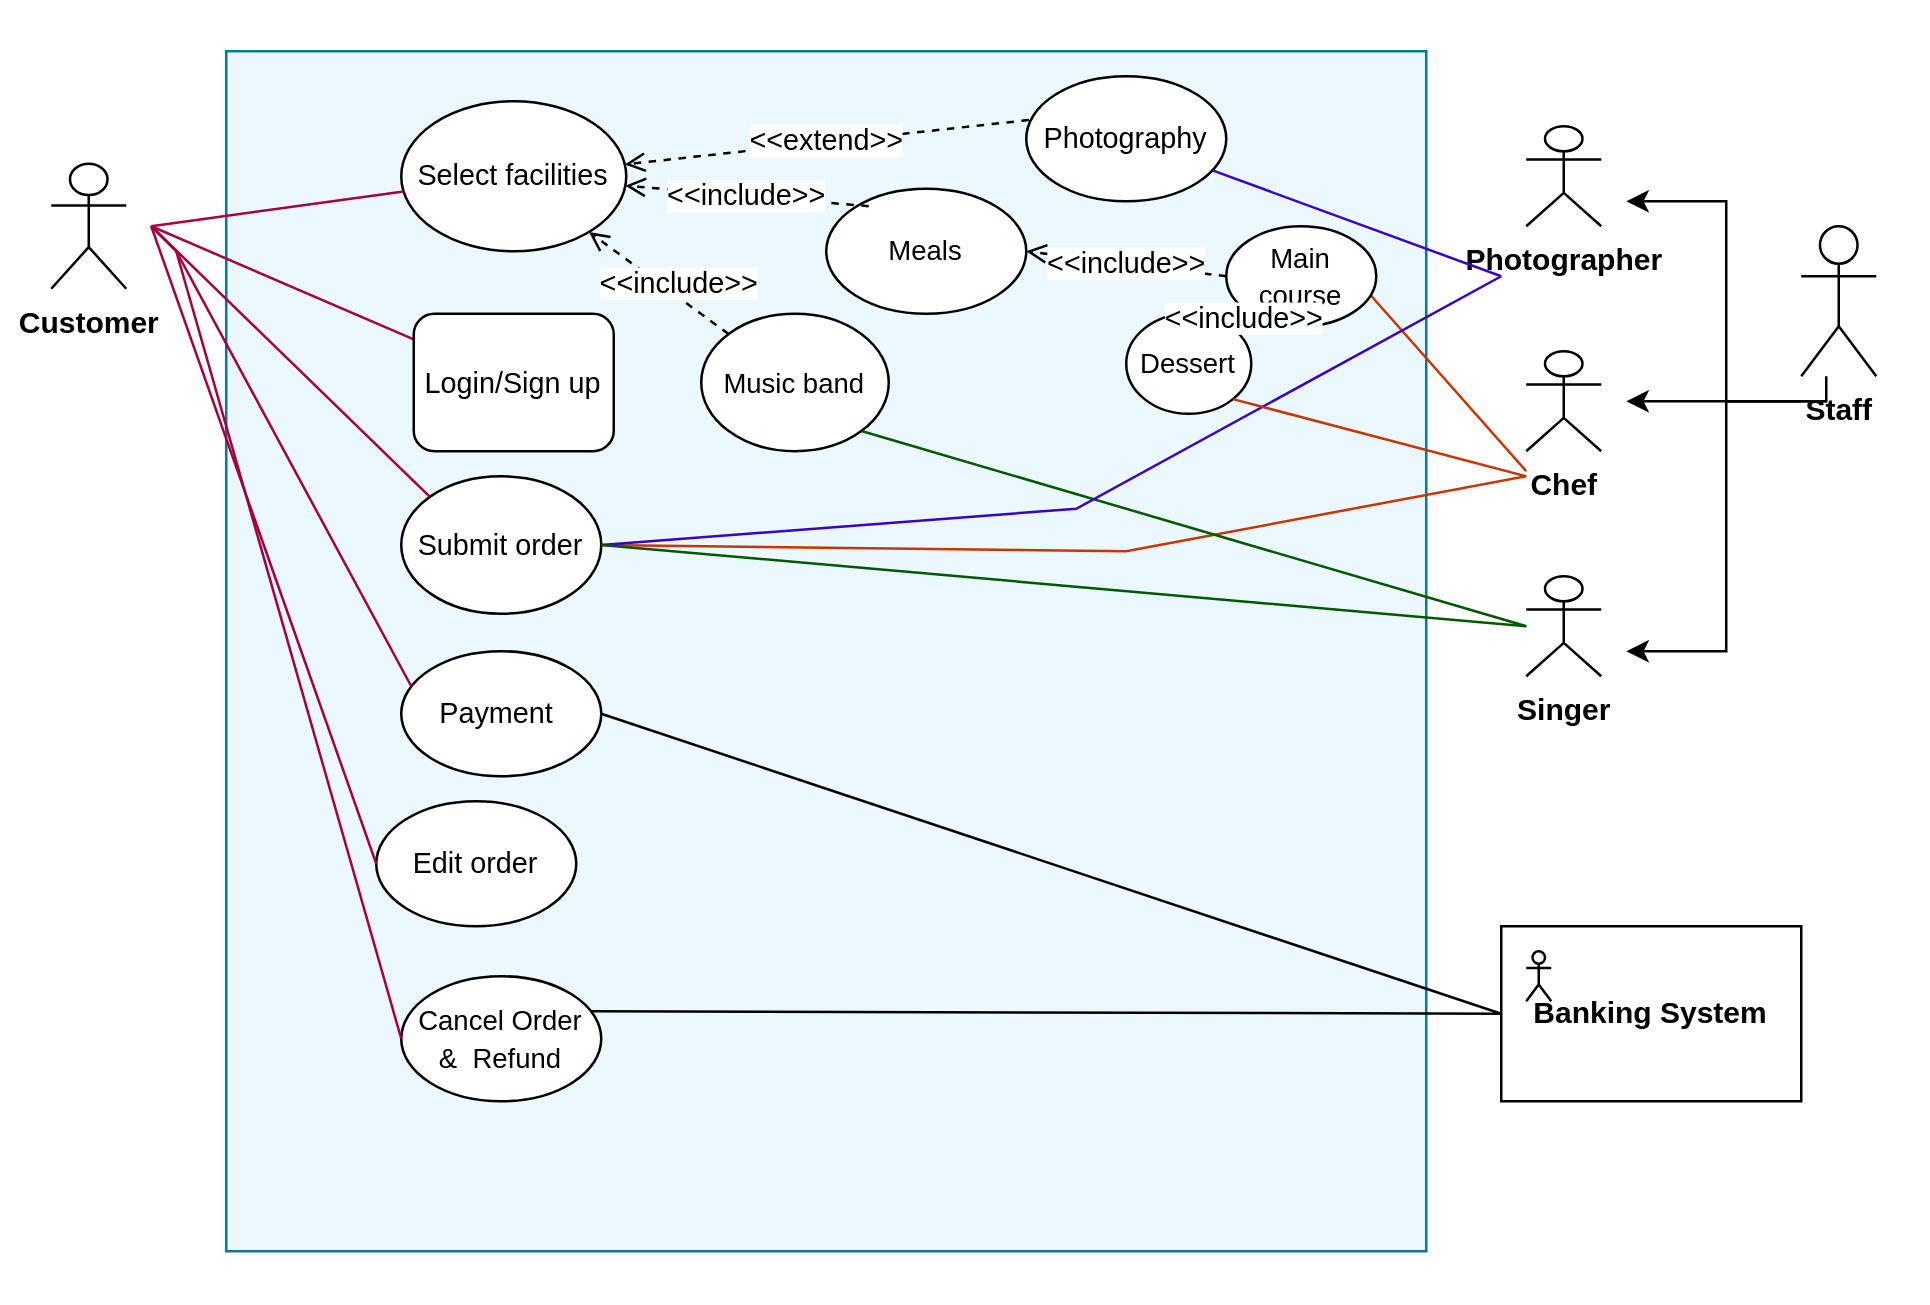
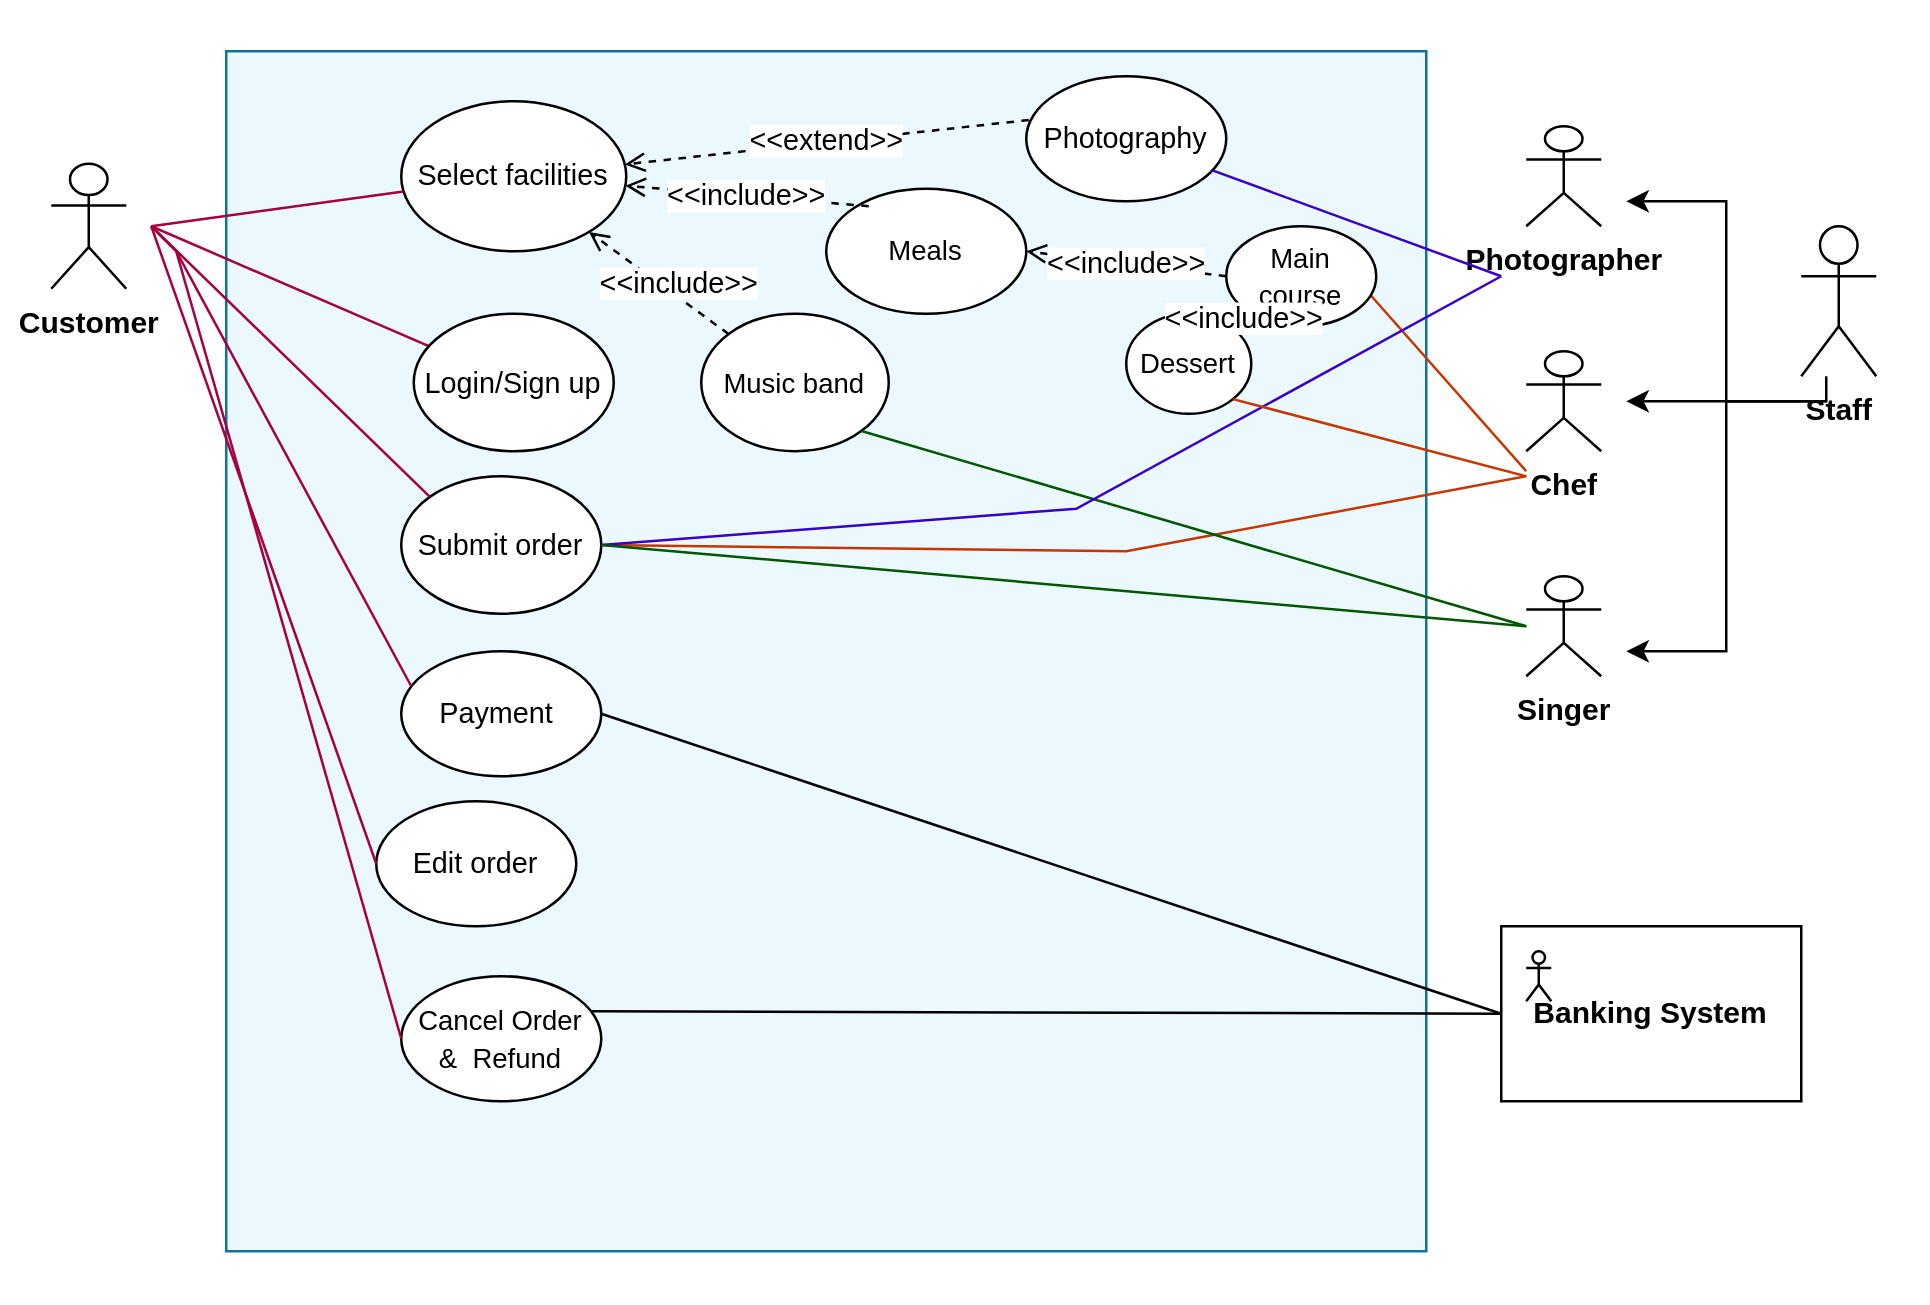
  <mxCell id="0" />
  <mxCell id="1" parent="0" />
  <mxCell id="2" value="&lt;b&gt;Customer&lt;/b&gt;" style="shape=umlActor;verticalLabelPosition=bottom;verticalAlign=top;html=1;outlineConnect=0;" parent="1" vertex="1"><mxGeometry x="20" y="65" width="30" height="50" as="geometry" /></mxCell>
  <mxCell id="3" value="&lt;b&gt;Photographer&lt;/b&gt;" style="shape=umlActor;verticalLabelPosition=bottom;verticalAlign=top;html=1;outlineConnect=0;" parent="1" vertex="1"><mxGeometry x="610" y="50" width="30" height="40" as="geometry" /></mxCell>
  <mxCell id="4" value="" style="whiteSpace=wrap;html=1;aspect=fixed;fillColor=#ebf9ff;strokeColor=#10739e;" parent="1" vertex="1"><mxGeometry x="90" y="20" width="480" height="480" as="geometry" /></mxCell>
  <mxCell id="5" value="&lt;b&gt;Chef&lt;/b&gt;" style="shape=umlActor;verticalLabelPosition=bottom;verticalAlign=top;html=1;outlineConnect=0;" parent="1" vertex="1"><mxGeometry x="610" y="140" width="30" height="40" as="geometry" /></mxCell>
  <mxCell id="6" style="edgeStyle=orthogonalEdgeStyle;rounded=0;orthogonalLoop=1;jettySize=auto;html=1;" parent="1" source="8" edge="1"><mxGeometry relative="1" as="geometry"><mxPoint x="650" y="80" as="targetPoint" /><Array as="points"><mxPoint x="730" y="160" /><mxPoint x="690" y="160" /><mxPoint x="690" y="80" /></Array></mxGeometry></mxCell>
  <mxCell id="7" style="edgeStyle=orthogonalEdgeStyle;rounded=0;orthogonalLoop=1;jettySize=auto;html=1;" parent="1" edge="1"><mxGeometry relative="1" as="geometry"><mxPoint x="650" y="160" as="targetPoint" /><Array as="points"><mxPoint x="730" y="160" /></Array><mxPoint x="730" y="160" as="sourcePoint" /></mxGeometry></mxCell>
  <mxCell id="8" value="&lt;b&gt;Staff&lt;/b&gt;" style="shape=umlActor;verticalLabelPosition=bottom;verticalAlign=top;html=1;outlineConnect=0;" parent="1" vertex="1"><mxGeometry x="720" y="90" width="30" height="60" as="geometry" /></mxCell>
  <mxCell id="9" value="&lt;b&gt;Banking System&lt;/b&gt;" style="rounded=0;whiteSpace=wrap;html=1;" parent="1" vertex="1"><mxGeometry x="600" y="370" width="120" height="70" as="geometry" /></mxCell>
  <mxCell id="10" value="&lt;font style=&quot;font-size: 11.5px;&quot;&gt;Select facilities&lt;br&gt;&lt;/font&gt;" style="ellipse;whiteSpace=wrap;html=1;strokeWidth=1;" parent="1" vertex="1"><mxGeometry x="160" y="40" width="90" height="60" as="geometry" /></mxCell>
  <mxCell id="11" value="&lt;font style=&quot;font-size: 11.5px;&quot;&gt;Photography&lt;/font&gt;" style="ellipse;whiteSpace=wrap;html=1;strokeWidth=1;" parent="1" vertex="1"><mxGeometry x="410" y="30" width="80" height="50" as="geometry" /></mxCell>
  <mxCell id="12" value="&lt;div&gt;&amp;lt;&amp;lt;extend&amp;gt;&amp;gt;&lt;/div&gt;" style="endArrow=open;dashed=1;html=1;endFill=0;rounded=0;fontSize=11.5;exitX=0.013;exitY=0.35;exitDx=0;exitDy=0;exitPerimeter=0;" parent="1" source="11" target="10" edge="1"><mxGeometry x="0.005" width="50" height="50" relative="1" as="geometry"><mxPoint x="360" y="140" as="sourcePoint" /><mxPoint x="248.696" y="132.831" as="targetPoint" /><mxPoint as="offset" /></mxGeometry></mxCell>
  <mxCell id="13" value="&lt;font style=&quot;font-size: 11px;&quot;&gt;Meals&lt;/font&gt;" style="ellipse;whiteSpace=wrap;html=1;strokeWidth=1;" parent="1" vertex="1"><mxGeometry x="330" y="75" width="80" height="50" as="geometry" /></mxCell>
  <mxCell id="14" value="&lt;div&gt;&amp;lt;&amp;lt;include&amp;gt;&amp;gt;&lt;/div&gt;" style="endArrow=open;dashed=1;html=1;endFill=0;rounded=0;fontSize=11.5;" parent="1" target="10" edge="1"><mxGeometry width="50" height="50" relative="1" as="geometry"><mxPoint x="347" y="82" as="sourcePoint" /><mxPoint x="246.085" y="152.238" as="targetPoint" /></mxGeometry></mxCell>
  <mxCell id="15" value="&lt;span style=&quot;font-size: 11px;&quot;&gt;Music band&lt;/span&gt;" style="ellipse;whiteSpace=wrap;html=1;strokeWidth=1;" parent="1" vertex="1"><mxGeometry x="280" y="125" width="75" height="55" as="geometry" /></mxCell>
  <mxCell id="16" value="&lt;div&gt;&amp;lt;&amp;lt;include&amp;gt;&amp;gt;&lt;/div&gt;" style="endArrow=open;dashed=1;html=1;endFill=0;rounded=0;fontSize=11.5;exitX=0;exitY=0;exitDx=0;exitDy=0;" parent="1" source="15" target="10" edge="1"><mxGeometry x="-0.182" y="-4" width="50" height="50" relative="1" as="geometry"><mxPoint x="271" y="215" as="sourcePoint" /><mxPoint x="186.01" y="166.52" as="targetPoint" /><mxPoint as="offset" /></mxGeometry></mxCell>
  <mxCell id="17" value="&lt;font style=&quot;font-size: 11.5px;&quot;&gt;Submit order&lt;/font&gt;" style="ellipse;whiteSpace=wrap;html=1;strokeWidth=1;" parent="1" vertex="1"><mxGeometry x="160" y="190" width="80" height="55" as="geometry" /></mxCell>
  <mxCell id="18" value="" style="endArrow=none;html=1;rounded=0;fontSize=11;fillColor=#d80073;strokeColor=#A50040;" parent="1" target="10" edge="1"><mxGeometry width="50" height="50" relative="1" as="geometry"><mxPoint x="60" y="90" as="sourcePoint" /><mxPoint x="140" y="160" as="targetPoint" /></mxGeometry></mxCell>
  <mxCell id="19" value="" style="endArrow=none;html=1;rounded=0;fontSize=11;fillColor=#d80073;strokeColor=#A50040;" parent="1" target="33" edge="1"><mxGeometry width="50" height="50" relative="1" as="geometry"><mxPoint x="60" y="90" as="sourcePoint" /><mxPoint x="163.96" y="128.48" as="targetPoint" /></mxGeometry></mxCell>
  <mxCell id="20" value="" style="endArrow=none;html=1;rounded=0;fontSize=11;entryX=0;entryY=0;entryDx=0;entryDy=0;fillColor=#d80073;strokeColor=#A50040;" parent="1" target="17" edge="1"><mxGeometry width="50" height="50" relative="1" as="geometry"><mxPoint x="60" y="90" as="sourcePoint" /><mxPoint x="174" y="138" as="targetPoint" /><Array as="points"><mxPoint x="60" y="90" /></Array></mxGeometry></mxCell>
  <mxCell id="21" value="&lt;font style=&quot;font-size: 11.5px;&quot;&gt;Payment&amp;nbsp;&lt;/font&gt;" style="ellipse;whiteSpace=wrap;html=1;strokeWidth=1;" parent="1" vertex="1"><mxGeometry x="160" y="260" width="80" height="50" as="geometry" /></mxCell>
  <mxCell id="22" value="&lt;font style=&quot;font-size: 11.5px;&quot;&gt;Edit order&lt;/font&gt;" style="ellipse;whiteSpace=wrap;html=1;strokeWidth=1;" parent="1" vertex="1"><mxGeometry x="150" y="320" width="80" height="50" as="geometry" /></mxCell>
  <mxCell id="23" value="&lt;font style=&quot;font-size: 11px;&quot;&gt;Cancel Order &amp;amp;&amp;nbsp; Refund&lt;/font&gt;" style="ellipse;whiteSpace=wrap;html=1;strokeWidth=1;" parent="1" vertex="1"><mxGeometry x="160" y="390" width="80" height="50" as="geometry" /></mxCell>
  <mxCell id="24" value="" style="endArrow=none;html=1;rounded=0;fontSize=11;entryX=0.05;entryY=0.28;entryDx=0;entryDy=0;entryPerimeter=0;fillColor=#d80073;strokeColor=#A50040;" parent="1" target="21" edge="1"><mxGeometry width="50" height="50" relative="1" as="geometry"><mxPoint x="70" y="100" as="sourcePoint" /><mxPoint x="182" y="237" as="targetPoint" /><Array as="points"><mxPoint x="60" y="90" /><mxPoint x="70" y="100" /></Array></mxGeometry></mxCell>
  <mxCell id="25" value="" style="endArrow=none;html=1;rounded=0;fontSize=11;entryX=0;entryY=0.5;entryDx=0;entryDy=0;fillColor=#d80073;strokeColor=#A50040;" parent="1" target="22" edge="1"><mxGeometry width="50" height="50" relative="1" as="geometry"><mxPoint x="60" y="90" as="sourcePoint" /><mxPoint x="172" y="227" as="targetPoint" /><Array as="points"><mxPoint x="60" y="90" /></Array></mxGeometry></mxCell>
  <mxCell id="26" value="" style="endArrow=none;html=1;rounded=0;fontSize=11;entryX=0;entryY=0.5;entryDx=0;entryDy=0;fillColor=#d80073;strokeColor=#A50040;" parent="1" target="23" edge="1"><mxGeometry width="50" height="50" relative="1" as="geometry"><mxPoint x="70" y="100" as="sourcePoint" /><mxPoint x="170" y="375" as="targetPoint" /><Array as="points"><mxPoint x="70" y="100" /></Array></mxGeometry></mxCell>
  <mxCell id="27" value="" style="endArrow=none;html=1;rounded=0;fontSize=11;endSize=5;exitX=1;exitY=0.5;exitDx=0;exitDy=0;entryX=0;entryY=0.5;entryDx=0;entryDy=0;" parent="1" source="21" target="9" edge="1"><mxGeometry width="50" height="50" relative="1" as="geometry"><mxPoint x="250" y="240" as="sourcePoint" /><mxPoint x="610" y="360" as="targetPoint" /></mxGeometry></mxCell>
  <mxCell id="28" value="" style="endArrow=none;html=1;rounded=0;fontSize=11;endSize=5;exitX=0.95;exitY=0.28;exitDx=0;exitDy=0;entryX=0;entryY=0.5;entryDx=0;entryDy=0;exitPerimeter=0;" parent="1" source="23" target="9" edge="1"><mxGeometry width="50" height="50" relative="1" as="geometry"><mxPoint x="250" y="305" as="sourcePoint" /><mxPoint x="610" y="440" as="targetPoint" /></mxGeometry></mxCell>
  <mxCell id="29" value="" style="endArrow=none;html=1;rounded=0;fontSize=11;endSize=5;fillColor=#6a00ff;strokeColor=#3700CC;" parent="1" source="11" edge="1"><mxGeometry width="50" height="50" relative="1" as="geometry"><mxPoint x="250" y="305" as="sourcePoint" /><mxPoint x="600" y="110" as="targetPoint" /></mxGeometry></mxCell>
  <mxCell id="30" value="" style="endArrow=none;html=1;rounded=0;fontSize=11;endSize=5;fillColor=#fa6800;strokeColor=#C73500;exitX=1;exitY=0.5;exitDx=0;exitDy=0;" parent="1" edge="1" source="17"><mxGeometry width="50" height="50" relative="1" as="geometry"><mxPoint x="240" y="200" as="sourcePoint" /><mxPoint x="610" y="190" as="targetPoint" /><Array as="points"><mxPoint x="450" y="220" /></Array></mxGeometry></mxCell>
  <mxCell id="31" value="" style="shape=umlActor;verticalLabelPosition=bottom;verticalAlign=top;html=1;outlineConnect=0;fontSize=11;" parent="1" vertex="1"><mxGeometry x="610" y="380" width="10" height="20" as="geometry" /></mxCell>
  <mxCell id="32" value="" style="endArrow=none;html=1;rounded=0;fontSize=11;endSize=5;fillColor=#fa6800;strokeColor=#C73500;exitX=0.963;exitY=0.69;exitDx=0;exitDy=0;exitPerimeter=0;" parent="1" source="39" edge="1"><mxGeometry width="50" height="50" relative="1" as="geometry"><mxPoint x="230" y="280" as="sourcePoint" /><mxPoint x="610" y="188" as="targetPoint" /><Array as="points" /></mxGeometry></mxCell>
- <mxCell id="33" value="&lt;font style=&quot;font-size: 11.5px;&quot;&gt;Login/Sign up&lt;/font&gt;" style="whiteSpace=wrap;html=1;strokeWidth=1;rounded=1;" vertex="1" parent="1"><mxGeometry x="165" y="125" width="80" height="55" as="geometry" /></mxCell>
+ <mxCell id="33" value="&lt;font style=&quot;font-size: 11.5px;&quot;&gt;Login/Sign up&lt;/font&gt;" style="ellipse;whiteSpace=wrap;html=1;strokeWidth=1;" vertex="1" parent="1"><mxGeometry x="165" y="125" width="80" height="55" as="geometry" /></mxCell>
  <mxCell id="34" value="&lt;b&gt;Singer&lt;/b&gt;" style="shape=umlActor;verticalLabelPosition=bottom;verticalAlign=top;html=1;outlineConnect=0;" vertex="1" parent="1"><mxGeometry x="610" y="230" width="30" height="40" as="geometry" /></mxCell>
  <mxCell id="35" value="" style="endArrow=none;html=1;rounded=0;exitX=1;exitY=1;exitDx=0;exitDy=0;fillColor=#008a00;strokeColor=#005700;" edge="1" parent="1" source="15"><mxGeometry width="50" height="50" relative="1" as="geometry"><mxPoint x="550" y="290" as="sourcePoint" /><mxPoint x="610" y="250" as="targetPoint" /></mxGeometry></mxCell>
  <mxCell id="36" value="" style="endArrow=none;html=1;rounded=0;fontSize=11;endSize=5;fillColor=#6a00ff;strokeColor=#3700CC;exitX=1;exitY=0.5;exitDx=0;exitDy=0;" edge="1" parent="1" source="17"><mxGeometry width="50" height="50" relative="1" as="geometry"><mxPoint x="536" y="96" as="sourcePoint" /><mxPoint x="600" y="110" as="targetPoint" /><Array as="points"><mxPoint x="430" y="203" /></Array></mxGeometry></mxCell>
  <mxCell id="37" value="" style="endArrow=none;html=1;rounded=0;exitX=1;exitY=0.5;exitDx=0;exitDy=0;fillColor=#008a00;strokeColor=#005700;" edge="1" parent="1" source="17"><mxGeometry width="50" height="50" relative="1" as="geometry"><mxPoint x="414" y="182" as="sourcePoint" /><mxPoint x="610" y="250" as="targetPoint" /></mxGeometry></mxCell>
  <mxCell id="38" style="edgeStyle=orthogonalEdgeStyle;rounded=0;orthogonalLoop=1;jettySize=auto;html=1;" edge="1" parent="1"><mxGeometry relative="1" as="geometry"><mxPoint x="650" y="260" as="targetPoint" /><Array as="points"><mxPoint x="720" y="160" /><mxPoint x="690" y="160" /><mxPoint x="690" y="260" /></Array><mxPoint x="720" y="160" as="sourcePoint" /></mxGeometry></mxCell>
  <mxCell id="39" value="&lt;font style=&quot;font-size: 11px;&quot;&gt;Main course&lt;/font&gt;" style="ellipse;whiteSpace=wrap;html=1;strokeWidth=1;" vertex="1" parent="1"><mxGeometry x="490" y="90" width="60" height="40" as="geometry" /></mxCell>
  <mxCell id="40" value="&lt;div&gt;&amp;lt;&amp;lt;include&amp;gt;&amp;gt;&lt;/div&gt;" style="endArrow=open;dashed=1;html=1;endFill=0;rounded=0;fontSize=11.5;exitX=0;exitY=0.5;exitDx=0;exitDy=0;entryX=1;entryY=0.5;entryDx=0;entryDy=0;" edge="1" parent="1" source="39" target="13"><mxGeometry width="50" height="50" relative="1" as="geometry"><mxPoint x="357" y="92" as="sourcePoint" /><mxPoint x="260" y="84" as="targetPoint" /></mxGeometry></mxCell>
  <mxCell id="41" value="&lt;font style=&quot;font-size: 11px;&quot;&gt;Dessert&lt;/font&gt;" style="ellipse;whiteSpace=wrap;html=1;strokeWidth=1;" vertex="1" parent="1"><mxGeometry x="450" y="125" width="50" height="40" as="geometry" /></mxCell>
  <mxCell id="42" value="&lt;div&gt;&amp;lt;&amp;lt;include&amp;gt;&amp;gt;&lt;/div&gt;" style="endArrow=open;dashed=1;html=1;endFill=0;rounded=0;fontSize=11.5;" edge="1" parent="1" source="41" target="39"><mxGeometry x="0.219" y="1" width="50" height="50" relative="1" as="geometry"><mxPoint x="500" y="120" as="sourcePoint" /><mxPoint x="425" y="110" as="targetPoint" /><mxPoint as="offset" /></mxGeometry></mxCell>
  <mxCell id="43" value="" style="endArrow=none;html=1;rounded=0;fontSize=11;endSize=5;fillColor=#fa6800;strokeColor=#C73500;exitX=1;exitY=1;exitDx=0;exitDy=0;" edge="1" parent="1" source="41"><mxGeometry width="50" height="50" relative="1" as="geometry"><mxPoint x="558" y="128" as="sourcePoint" /><mxPoint x="610" y="190" as="targetPoint" /><Array as="points" /></mxGeometry></mxCell>
